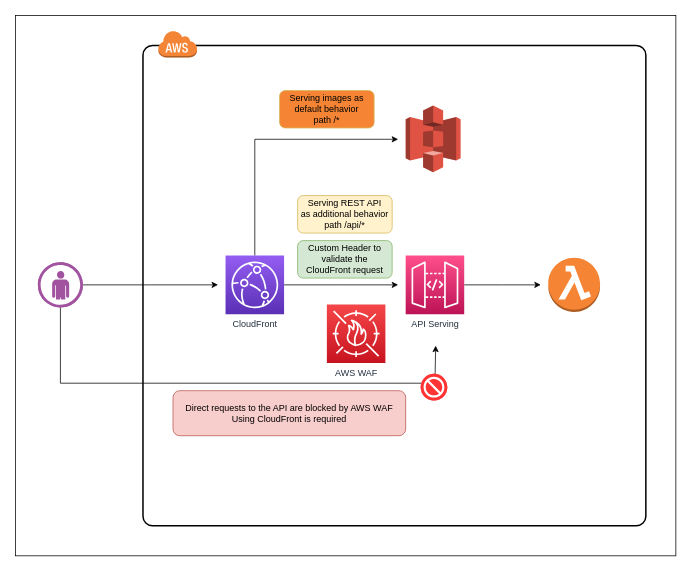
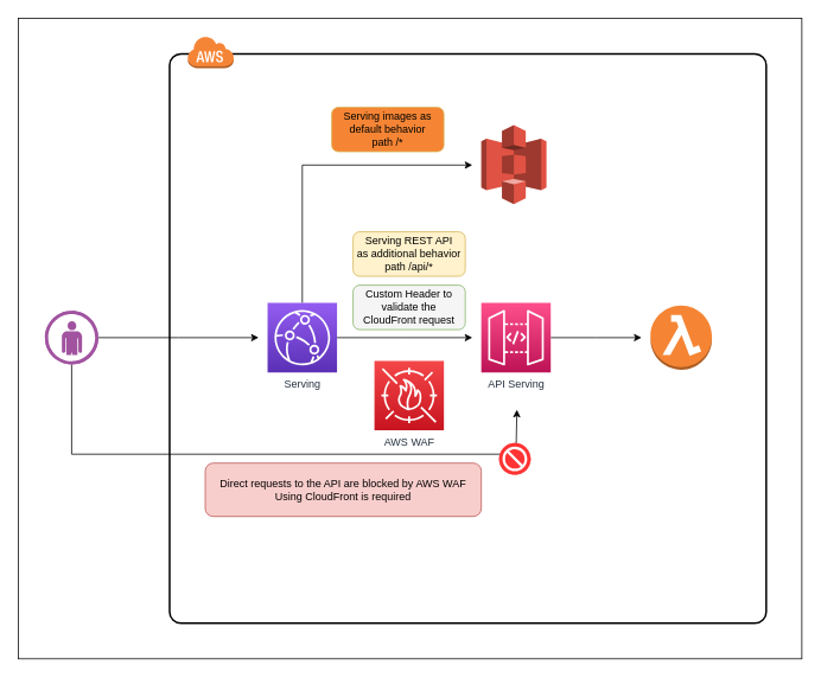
  <mxCell id="0" />
  <mxCell id="1" parent="0" />
  <mxCell id="2" value="" style="rounded=0;whiteSpace=wrap;html=1;fontFamily=Helvetica;fontSize=12;" vertex="1" parent="1"><mxGeometry x="20" y="20" width="880" height="720" as="geometry" /></mxCell>
  <mxCell id="3" value="" style="rounded=1;arcSize=2;dashed=0;fillColor=none;gradientColor=none;strokeWidth=2;" vertex="1" parent="1"><mxGeometry x="190" y="60" width="670" height="640" as="geometry" /></mxCell>
  <mxCell id="4" value="" style="dashed=0;html=1;shape=mxgraph.aws3.cloud;fillColor=#F58536;gradientColor=none;dashed=0;" vertex="1" parent="1"><mxGeometry x="210" y="40" width="52" height="36" as="geometry" /></mxCell>
  <mxCell id="5" style="edgeStyle=orthogonalEdgeStyle;rounded=0;orthogonalLoop=1;jettySize=auto;html=1;" edge="1" parent="1" source="7"><mxGeometry relative="1" as="geometry"><mxPoint x="290" y="379" as="targetPoint" /></mxGeometry></mxCell>
  <mxCell id="6" style="edgeStyle=orthogonalEdgeStyle;rounded=0;orthogonalLoop=1;jettySize=auto;html=1;" edge="1" parent="1" source="7"><mxGeometry relative="1" as="geometry"><mxPoint x="580" y="460" as="targetPoint" /><Array as="points"><mxPoint x="80" y="510" /><mxPoint x="579" y="510" /></Array></mxGeometry></mxCell>
  <mxCell id="7" value="" style="verticalLabelPosition=bottom;sketch=0;html=1;fillColor=#A153A0;strokeColor=#ffffff;verticalAlign=top;align=center;points=[[0,0.5,0],[0.125,0.25,0],[0.25,0,0],[0.5,0,0],[0.75,0,0],[0.875,0.25,0],[1,0.5,0],[0.875,0.75,0],[0.75,1,0],[0.5,1,0],[0.125,0.75,0]];pointerEvents=1;shape=mxgraph.cisco_safe.compositeIcon;bgIcon=ellipse;resIcon=mxgraph.cisco_safe.design.user;" vertex="1" parent="1"><mxGeometry x="50" y="349" width="60" height="60" as="geometry" /></mxCell>
  <mxCell id="8" style="edgeStyle=orthogonalEdgeStyle;rounded=0;orthogonalLoop=1;jettySize=auto;html=1;" edge="1" parent="1" source="10"><mxGeometry relative="1" as="geometry"><mxPoint x="530" y="379" as="targetPoint" /></mxGeometry></mxCell>
  <mxCell id="9" style="edgeStyle=orthogonalEdgeStyle;rounded=0;orthogonalLoop=1;jettySize=auto;html=1;fontFamily=Helvetica;fontSize=12;fontColor=default;" edge="1" parent="1" source="10"><mxGeometry relative="1" as="geometry"><mxPoint x="530" y="185" as="targetPoint" /><Array as="points"><mxPoint x="339" y="185" /></Array></mxGeometry></mxCell>
- <mxCell id="10" value="CloudFront" style="sketch=0;points=[[0,0,0],[0.25,0,0],[0.5,0,0],[0.75,0,0],[1,0,0],[0,1,0],[0.25,1,0],[0.5,1,0],[0.75,1,0],[1,1,0],[0,0.25,0],[0,0.5,0],[0,0.75,0],[1,0.25,0],[1,0.5,0],[1,0.75,0]];outlineConnect=0;fontColor=#232F3E;gradientColor=#945DF2;gradientDirection=north;fillColor=#5A30B5;strokeColor=#ffffff;dashed=0;verticalLabelPosition=bottom;verticalAlign=top;align=center;html=1;fontSize=12;fontStyle=0;aspect=fixed;shape=mxgraph.aws4.resourceIcon;resIcon=mxgraph.aws4.cloudfront;" vertex="1" parent="1"><mxGeometry x="300" y="340" width="78" height="78" as="geometry" /></mxCell>
+ <mxCell id="10" value="Serving" style="sketch=0;points=[[0,0,0],[0.25,0,0],[0.5,0,0],[0.75,0,0],[1,0,0],[0,1,0],[0.25,1,0],[0.5,1,0],[0.75,1,0],[1,1,0],[0,0.25,0],[0,0.5,0],[0,0.75,0],[1,0.25,0],[1,0.5,0],[1,0.75,0]];outlineConnect=0;fontColor=#232F3E;gradientColor=#945DF2;gradientDirection=north;fillColor=#5A30B5;strokeColor=#ffffff;dashed=0;verticalLabelPosition=bottom;verticalAlign=top;align=center;html=1;fontSize=12;fontStyle=0;aspect=fixed;shape=mxgraph.aws4.resourceIcon;resIcon=mxgraph.aws4.cloudfront;" vertex="1" parent="1"><mxGeometry x="300" y="340" width="78" height="78" as="geometry" /></mxCell>
  <mxCell id="11" style="edgeStyle=orthogonalEdgeStyle;rounded=0;orthogonalLoop=1;jettySize=auto;html=1;fontFamily=Helvetica;fontSize=12;fontColor=default;" edge="1" parent="1" source="12"><mxGeometry relative="1" as="geometry"><mxPoint x="720" y="379" as="targetPoint" /></mxGeometry></mxCell>
  <mxCell id="12" value="API Serving" style="sketch=0;points=[[0,0,0],[0.25,0,0],[0.5,0,0],[0.75,0,0],[1,0,0],[0,1,0],[0.25,1,0],[0.5,1,0],[0.75,1,0],[1,1,0],[0,0.25,0],[0,0.5,0],[0,0.75,0],[1,0.25,0],[1,0.5,0],[1,0.75,0]];outlineConnect=0;fontColor=#232F3E;gradientColor=#FF4F8B;gradientDirection=north;fillColor=#BC1356;strokeColor=#ffffff;dashed=0;verticalLabelPosition=bottom;verticalAlign=top;align=center;html=1;fontSize=12;fontStyle=0;aspect=fixed;shape=mxgraph.aws4.resourceIcon;resIcon=mxgraph.aws4.api_gateway;" vertex="1" parent="1"><mxGeometry x="540" y="340" width="78" height="78" as="geometry" /></mxCell>
- <mxCell id="13" value="Custom Header to validate the CloudFront request" style="rounded=1;whiteSpace=wrap;html=1;strokeColor=#82b366;fillColor=#d5e8d4;" vertex="1" parent="1"><mxGeometry x="396" y="320" width="126" height="50" as="geometry" /></mxCell>
+ <mxCell id="13" value="Custom Header to validate the CloudFront request" style="rounded=1;whiteSpace=wrap;html=1;strokeColor=#82b366;fillColor=#f5f5f5;" vertex="1" parent="1"><mxGeometry x="396" y="320" width="126" height="50" as="geometry" /></mxCell>
  <mxCell id="14" value="" style="fillColor=#FF3333;verticalLabelPosition=bottom;sketch=0;html=1;strokeColor=#ffffff;verticalAlign=top;align=center;points=[[0.145,0.145,0],[0.5,0,0],[0.855,0.145,0],[1,0.5,0],[0.855,0.855,0],[0.5,1,0],[0.145,0.855,0],[0,0.5,0]];pointerEvents=1;shape=mxgraph.cisco_safe.compositeIcon;bgIcon=ellipse;resIcon=mxgraph.cisco_safe.capability.block;" vertex="1" parent="1"><mxGeometry x="560" y="497.5" width="35.5" height="35.5" as="geometry" /></mxCell>
  <mxCell id="15" value="Direct requests to the API are blocked by AWS WAF&lt;br&gt;Using CloudFront is required" style="rounded=1;whiteSpace=wrap;html=1;strokeColor=#b85450;fillColor=#f8cecc;" vertex="1" parent="1"><mxGeometry x="230" y="520" width="310" height="60" as="geometry" /></mxCell>
  <mxCell id="16" value="" style="outlineConnect=0;dashed=0;verticalLabelPosition=bottom;verticalAlign=top;align=center;html=1;shape=mxgraph.aws3.lambda_function;fillColor=#F58534;gradientColor=none;rounded=1;strokeColor=#b85450;fontFamily=Helvetica;fontSize=12;fontColor=default;" vertex="1" parent="1"><mxGeometry x="730" y="343" width="69" height="72" as="geometry" /></mxCell>
- <mxCell id="17" value="AWS WAF" style="sketch=0;points=[[0,0,0],[0.25,0,0],[0.5,0,0],[0.75,0,0],[1,0,0],[0,1,0],[0.25,1,0],[0.5,1,0],[0.75,1,0],[1,1,0],[0,0.25,0],[0,0.5,0],[0,0.75,0],[1,0.25,0],[1,0.5,0],[1,0.75,0]];outlineConnect=0;fontColor=#232F3E;gradientColor=#F54749;gradientDirection=north;fillColor=#C7131F;strokeColor=#ffffff;dashed=0;verticalLabelPosition=bottom;verticalAlign=top;align=center;html=1;fontSize=12;fontStyle=0;aspect=fixed;shape=mxgraph.aws4.resourceIcon;resIcon=mxgraph.aws4.waf;rounded=1;fontFamily=Helvetica;" vertex="1" parent="1"><mxGeometry x="435" y="405" width="78" height="78" as="geometry" /></mxCell>
+ <mxCell id="17" value="AWS WAF" style="sketch=0;points=[[0,0,0],[0.25,0,0],[0.5,0,0],[0.75,0,0],[1,0,0],[0,1,0],[0.25,1,0],[0.5,1,0],[0.75,1,0],[1,1,0],[0,0.25,0],[0,0.5,0],[0,0.75,0],[1,0.25,0],[1,0.5,0],[1,0.75,0]];outlineConnect=0;fontColor=#232F3E;gradientColor=#F54749;gradientDirection=north;fillColor=#C7131F;strokeColor=#ffffff;dashed=0;verticalLabelPosition=bottom;verticalAlign=top;align=center;html=1;fontSize=12;fontStyle=0;aspect=fixed;shape=mxgraph.aws4.resourceIcon;resIcon=mxgraph.aws4.waf;rounded=1;fontFamily=Helvetica;" vertex="1" parent="1"><mxGeometry x="420" y="405" width="78" height="78" as="geometry" /></mxCell>
  <mxCell id="18" value="" style="outlineConnect=0;dashed=0;verticalLabelPosition=bottom;verticalAlign=top;align=center;html=1;shape=mxgraph.aws3.s3;fillColor=#E05243;gradientColor=none;rounded=1;strokeColor=#b85450;fontFamily=Helvetica;fontSize=12;fontColor=default;" vertex="1" parent="1"><mxGeometry x="540" y="140" width="73.21" height="89" as="geometry" /></mxCell>
  <mxCell id="19" value="Serving images as default behavior&lt;br&gt;path /*" style="rounded=1;whiteSpace=wrap;html=1;strokeColor=#d6b656;fillColor=#f58534;" vertex="1" parent="1"><mxGeometry x="372" y="120" width="126" height="50" as="geometry" /></mxCell>
  <mxCell id="20" value="Serving REST API&lt;br&gt;as additional behavior&lt;br&gt;path /api/*" style="rounded=1;whiteSpace=wrap;html=1;strokeColor=#d6b656;fillColor=#fff2cc;" vertex="1" parent="1"><mxGeometry x="396" y="260" width="126" height="50" as="geometry" /></mxCell>
